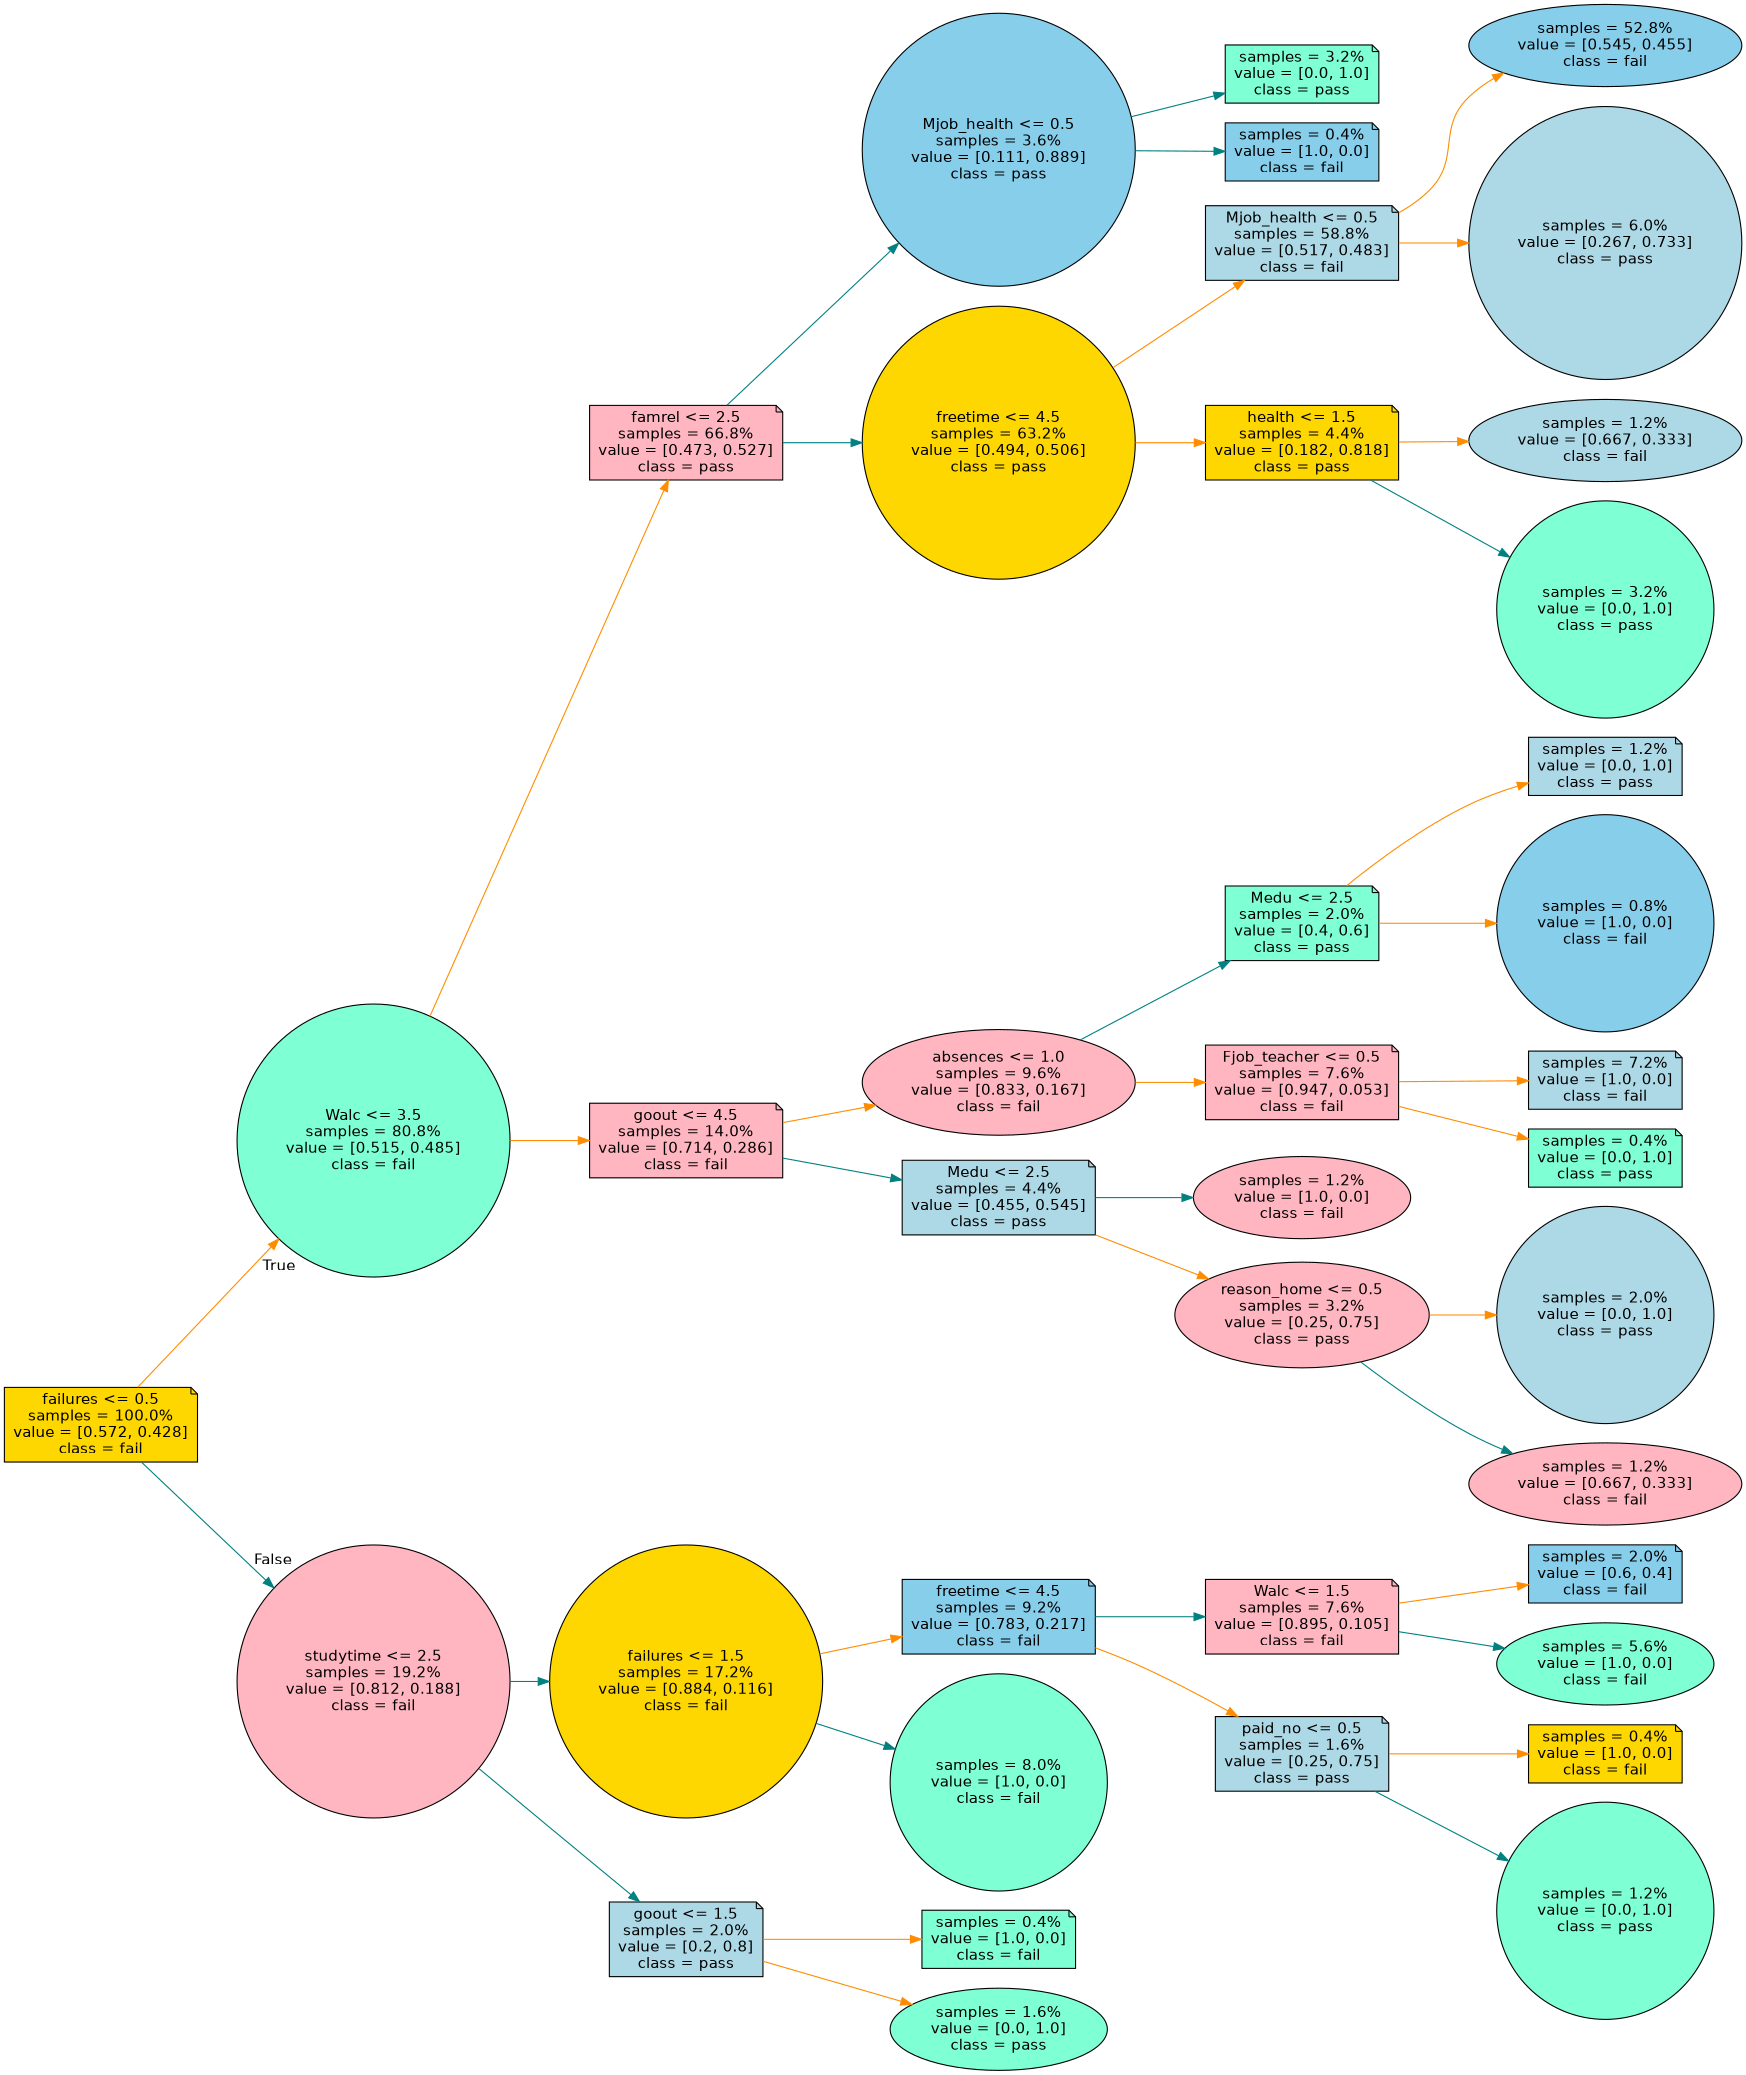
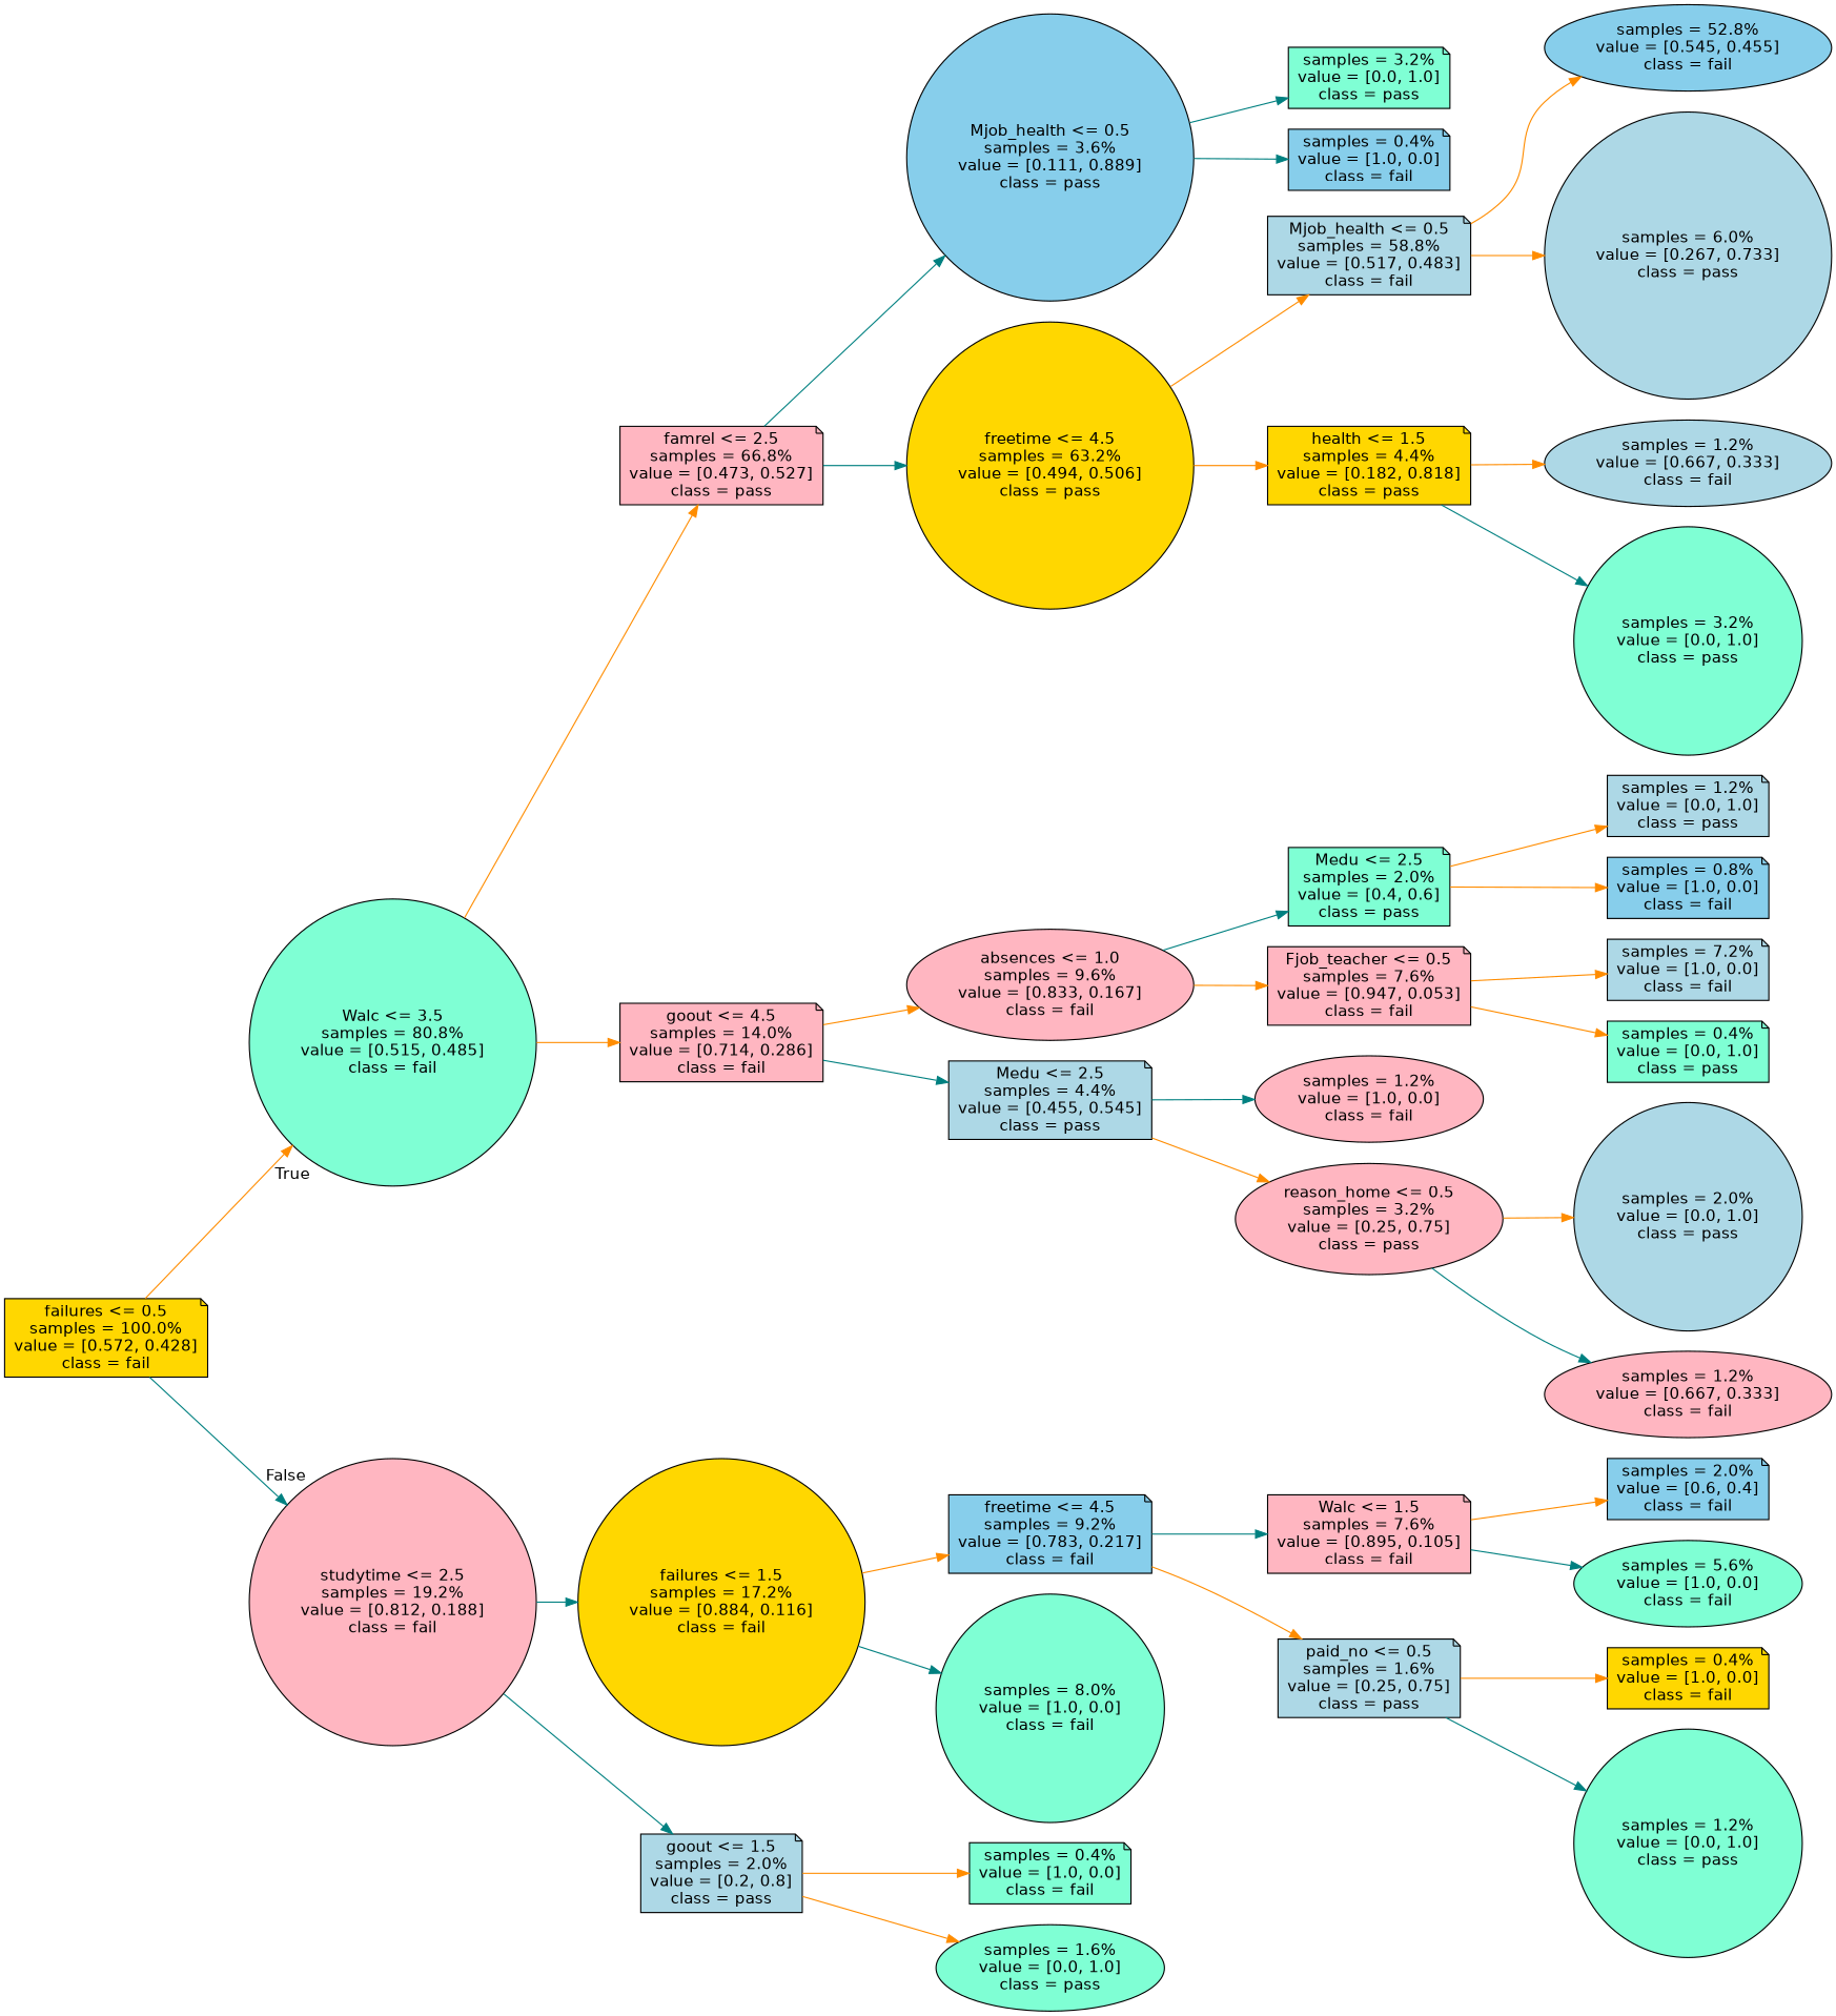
  digraph {
    rankdir=LR
    node [color=black fillcolor=aquamarine fontname=helvetica shape=note style="filled, rounded"]
    edge [color=darkorange fontname=helvetica]
    n1 [fillcolor=gold label="failures <= 0.5\nsamples = 100.0%\nvalue = [0.572, 0.428]\nclass = fail"]
    n2 [label="Walc <= 3.5\nsamples = 80.8%\nvalue = [0.515, 0.485]\nclass = fail" shape=circle]
    n3 [fillcolor=lightpink label="studytime <= 2.5\nsamples = 19.2%\nvalue = [0.812, 0.188]\nclass = fail" shape=circle]
    n4 [fillcolor=lightpink label="famrel <= 2.5\nsamples = 66.8%\nvalue = [0.473, 0.527]\nclass = pass"]
    n5 [fillcolor=lightpink label="goout <= 4.5\nsamples = 14.0%\nvalue = [0.714, 0.286]\nclass = fail"]
    n6 [fillcolor=gold label="failures <= 1.5\nsamples = 17.2%\nvalue = [0.884, 0.116]\nclass = fail" shape=circle]
    n7 [fillcolor=lightblue label="goout <= 1.5\nsamples = 2.0%\nvalue = [0.2, 0.8]\nclass = pass"]
    n8 [fillcolor=skyblue label="Mjob_health <= 0.5\nsamples = 3.6%\nvalue = [0.111, 0.889]\nclass = pass" shape=circle]
    n9 [fillcolor=gold label="freetime <= 4.5\nsamples = 63.2%\nvalue = [0.494, 0.506]\nclass = pass" shape=circle]
    n10 [fillcolor=lightpink label="absences <= 1.0\nsamples = 9.6%\nvalue = [0.833, 0.167]\nclass = fail" shape=ellipse]
    n11 [fillcolor=lightblue label="Medu <= 2.5\nsamples = 4.4%\nvalue = [0.455, 0.545]\nclass = pass"]
    n12 [label="samples = 3.2%\nvalue = [0.0, 1.0]\nclass = pass"]
    n13 [fillcolor=skyblue label="samples = 0.4%\nvalue = [1.0, 0.0]\nclass = fail"]
    n14 [fillcolor=lightblue label="Mjob_health <= 0.5\nsamples = 58.8%\nvalue = [0.517, 0.483]\nclass = fail"]
    n15 [fillcolor=gold label="health <= 1.5\nsamples = 4.4%\nvalue = [0.182, 0.818]\nclass = pass"]
    n16 [fillcolor=skyblue label="samples = 52.8%\nvalue = [0.545, 0.455]\nclass = fail" shape=ellipse]
    n17 [fillcolor=lightblue label="samples = 6.0%\nvalue = [0.267, 0.733]\nclass = pass" shape=circle]
    n18 [fillcolor=lightblue label="samples = 1.2%\nvalue = [0.667, 0.333]\nclass = fail" shape=ellipse]
    n19 [label="samples = 3.2%\nvalue = [0.0, 1.0]\nclass = pass" shape=circle]
    n20 [label="Medu <= 2.5\nsamples = 2.0%\nvalue = [0.4, 0.6]\nclass = pass"]
    n21 [fillcolor=lightpink label="Fjob_teacher <= 0.5\nsamples = 7.6%\nvalue = [0.947, 0.053]\nclass = fail"]
    n22 [fillcolor=lightpink label="samples = 1.2%\nvalue = [1.0, 0.0]\nclass = fail" shape=ellipse]
    n23 [fillcolor=lightpink label="reason_home <= 0.5\nsamples = 3.2%\nvalue = [0.25, 0.75]\nclass = pass" shape=ellipse]
    n24 [fillcolor=lightblue label="samples = 1.2%\nvalue = [0.0, 1.0]\nclass = pass"]
-   n25 [fillcolor=skyblue label="samples = 0.8%\nvalue = [1.0, 0.0]\nclass = fail" shape=circle]
+   n25 [fillcolor=skyblue label="samples = 0.8%\nvalue = [1.0, 0.0]\nclass = fail"]
    n26 [fillcolor=lightblue label="samples = 7.2%\nvalue = [1.0, 0.0]\nclass = fail"]
    n27 [label="samples = 0.4%\nvalue = [0.0, 1.0]\nclass = pass"]
    n28 [fillcolor=lightblue label="samples = 2.0%\nvalue = [0.0, 1.0]\nclass = pass" shape=circle]
    n29 [fillcolor=lightpink label="samples = 1.2%\nvalue = [0.667, 0.333]\nclass = fail" shape=ellipse]
    n30 [fillcolor=skyblue label="freetime <= 4.5\nsamples = 9.2%\nvalue = [0.783, 0.217]\nclass = fail"]
    n31 [label="samples = 8.0%\nvalue = [1.0, 0.0]\nclass = fail" shape=circle]
    n32 [label="samples = 0.4%\nvalue = [1.0, 0.0]\nclass = fail"]
    n33 [label="samples = 1.6%\nvalue = [0.0, 1.0]\nclass = pass" shape=ellipse]
    n34 [fillcolor=lightpink label="Walc <= 1.5\nsamples = 7.6%\nvalue = [0.895, 0.105]\nclass = fail"]
    n35 [fillcolor=lightblue label="paid_no <= 0.5\nsamples = 1.6%\nvalue = [0.25, 0.75]\nclass = pass"]
    n36 [fillcolor=skyblue label="samples = 2.0%\nvalue = [0.6, 0.4]\nclass = fail"]
    n37 [label="samples = 5.6%\nvalue = [1.0, 0.0]\nclass = fail" shape=ellipse]
    n38 [fillcolor=gold label="samples = 0.4%\nvalue = [1.0, 0.0]\nclass = fail"]
    n39 [label="samples = 1.2%\nvalue = [0.0, 1.0]\nclass = pass" shape=circle]
    n1 -> n2 [headlabel=True labelangle=45 labeldistance=2.5]
    n1 -> n3 [color=teal headlabel=False labelangle=-45 labeldistance=2.5]
    n2 -> n4
    n2 -> n5
    n3 -> n6 [color=teal]
    n3 -> n7 [color=teal]
    n4 -> n8 [color=teal]
    n4 -> n9 [color=teal]
    n5 -> n10
    n5 -> n11 [color=teal]
    n6 -> n30
    n6 -> n31 [color=teal]
    n7 -> n32
    n7 -> n33
    n8 -> n12 [color=teal]
    n8 -> n13 [color=teal]
    n9 -> n14
    n9 -> n15
    n10 -> n20 [color=teal]
    n10 -> n21
    n11 -> n22 [color=teal]
    n11 -> n23
    n14 -> n16
    n14 -> n17
    n15 -> n18
    n15 -> n19 [color=teal]
    n20 -> n24
    n20 -> n25
    n21 -> n26
    n21 -> n27
    n23 -> n28
    n23 -> n29 [color=teal]
    n30 -> n34 [color=teal]
    n30 -> n35
    n34 -> n36
    n34 -> n37 [color=teal]
    n35 -> n38
    n35 -> n39 [color=teal]
  }
